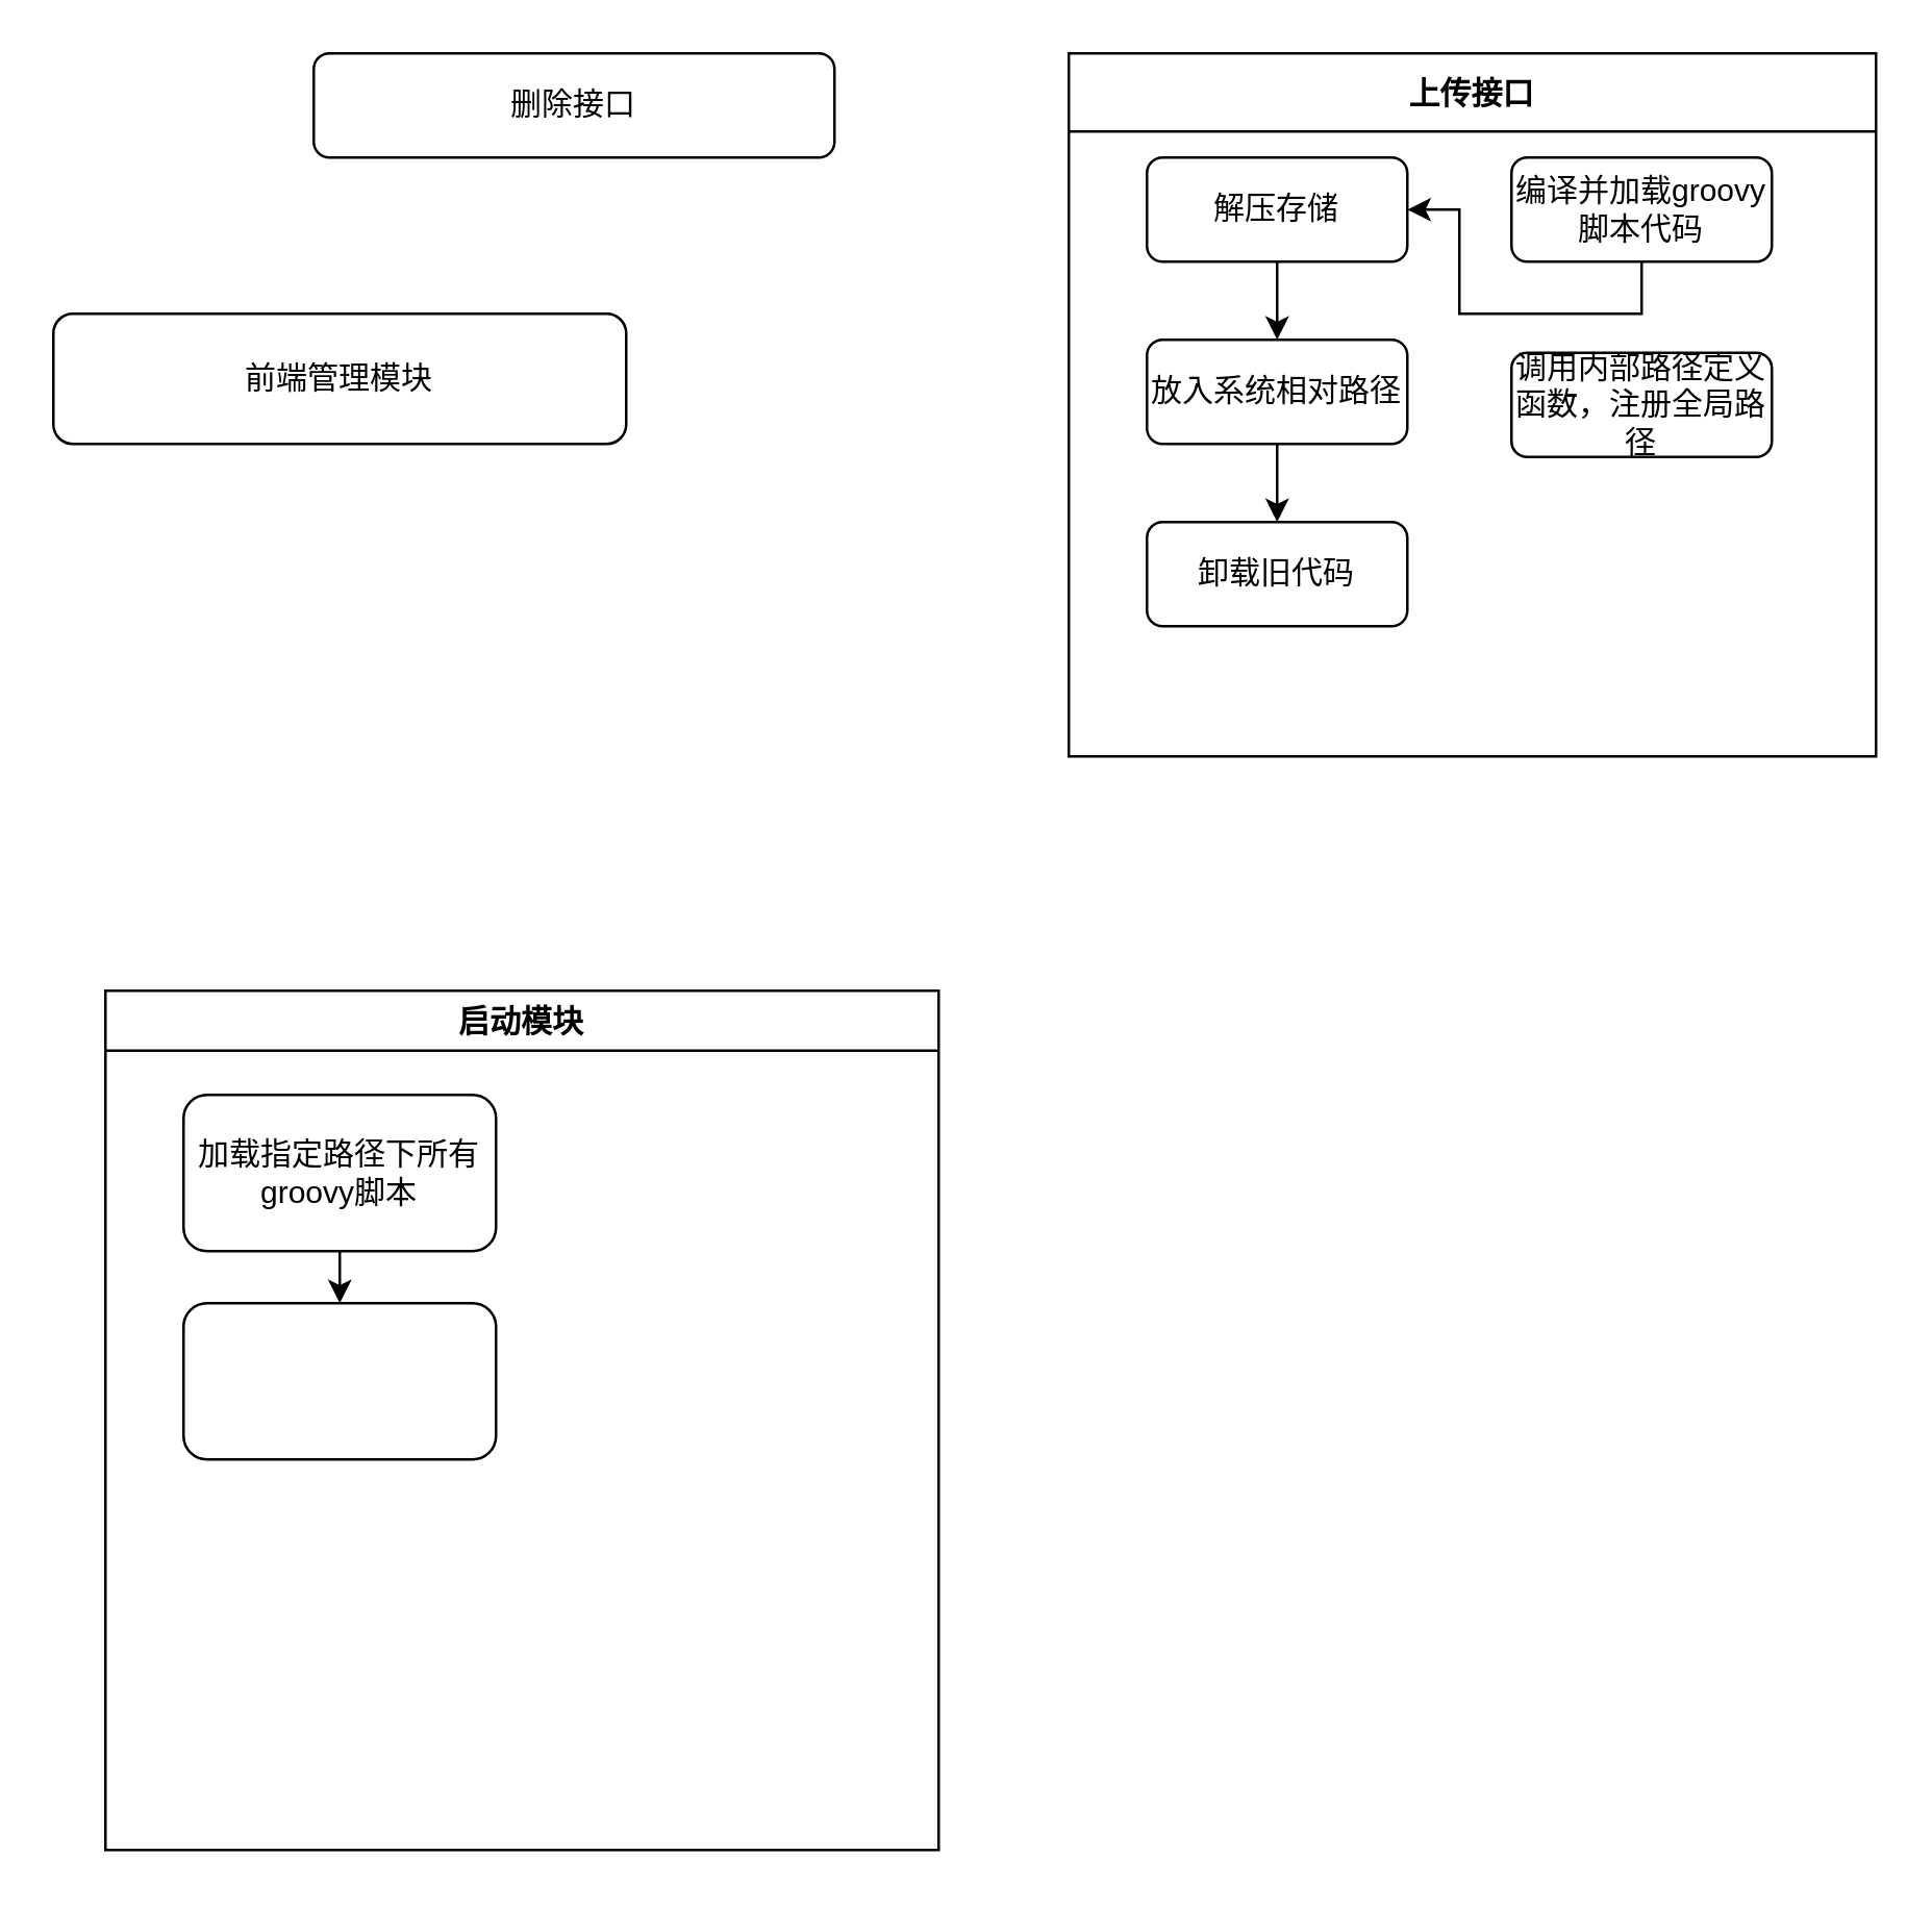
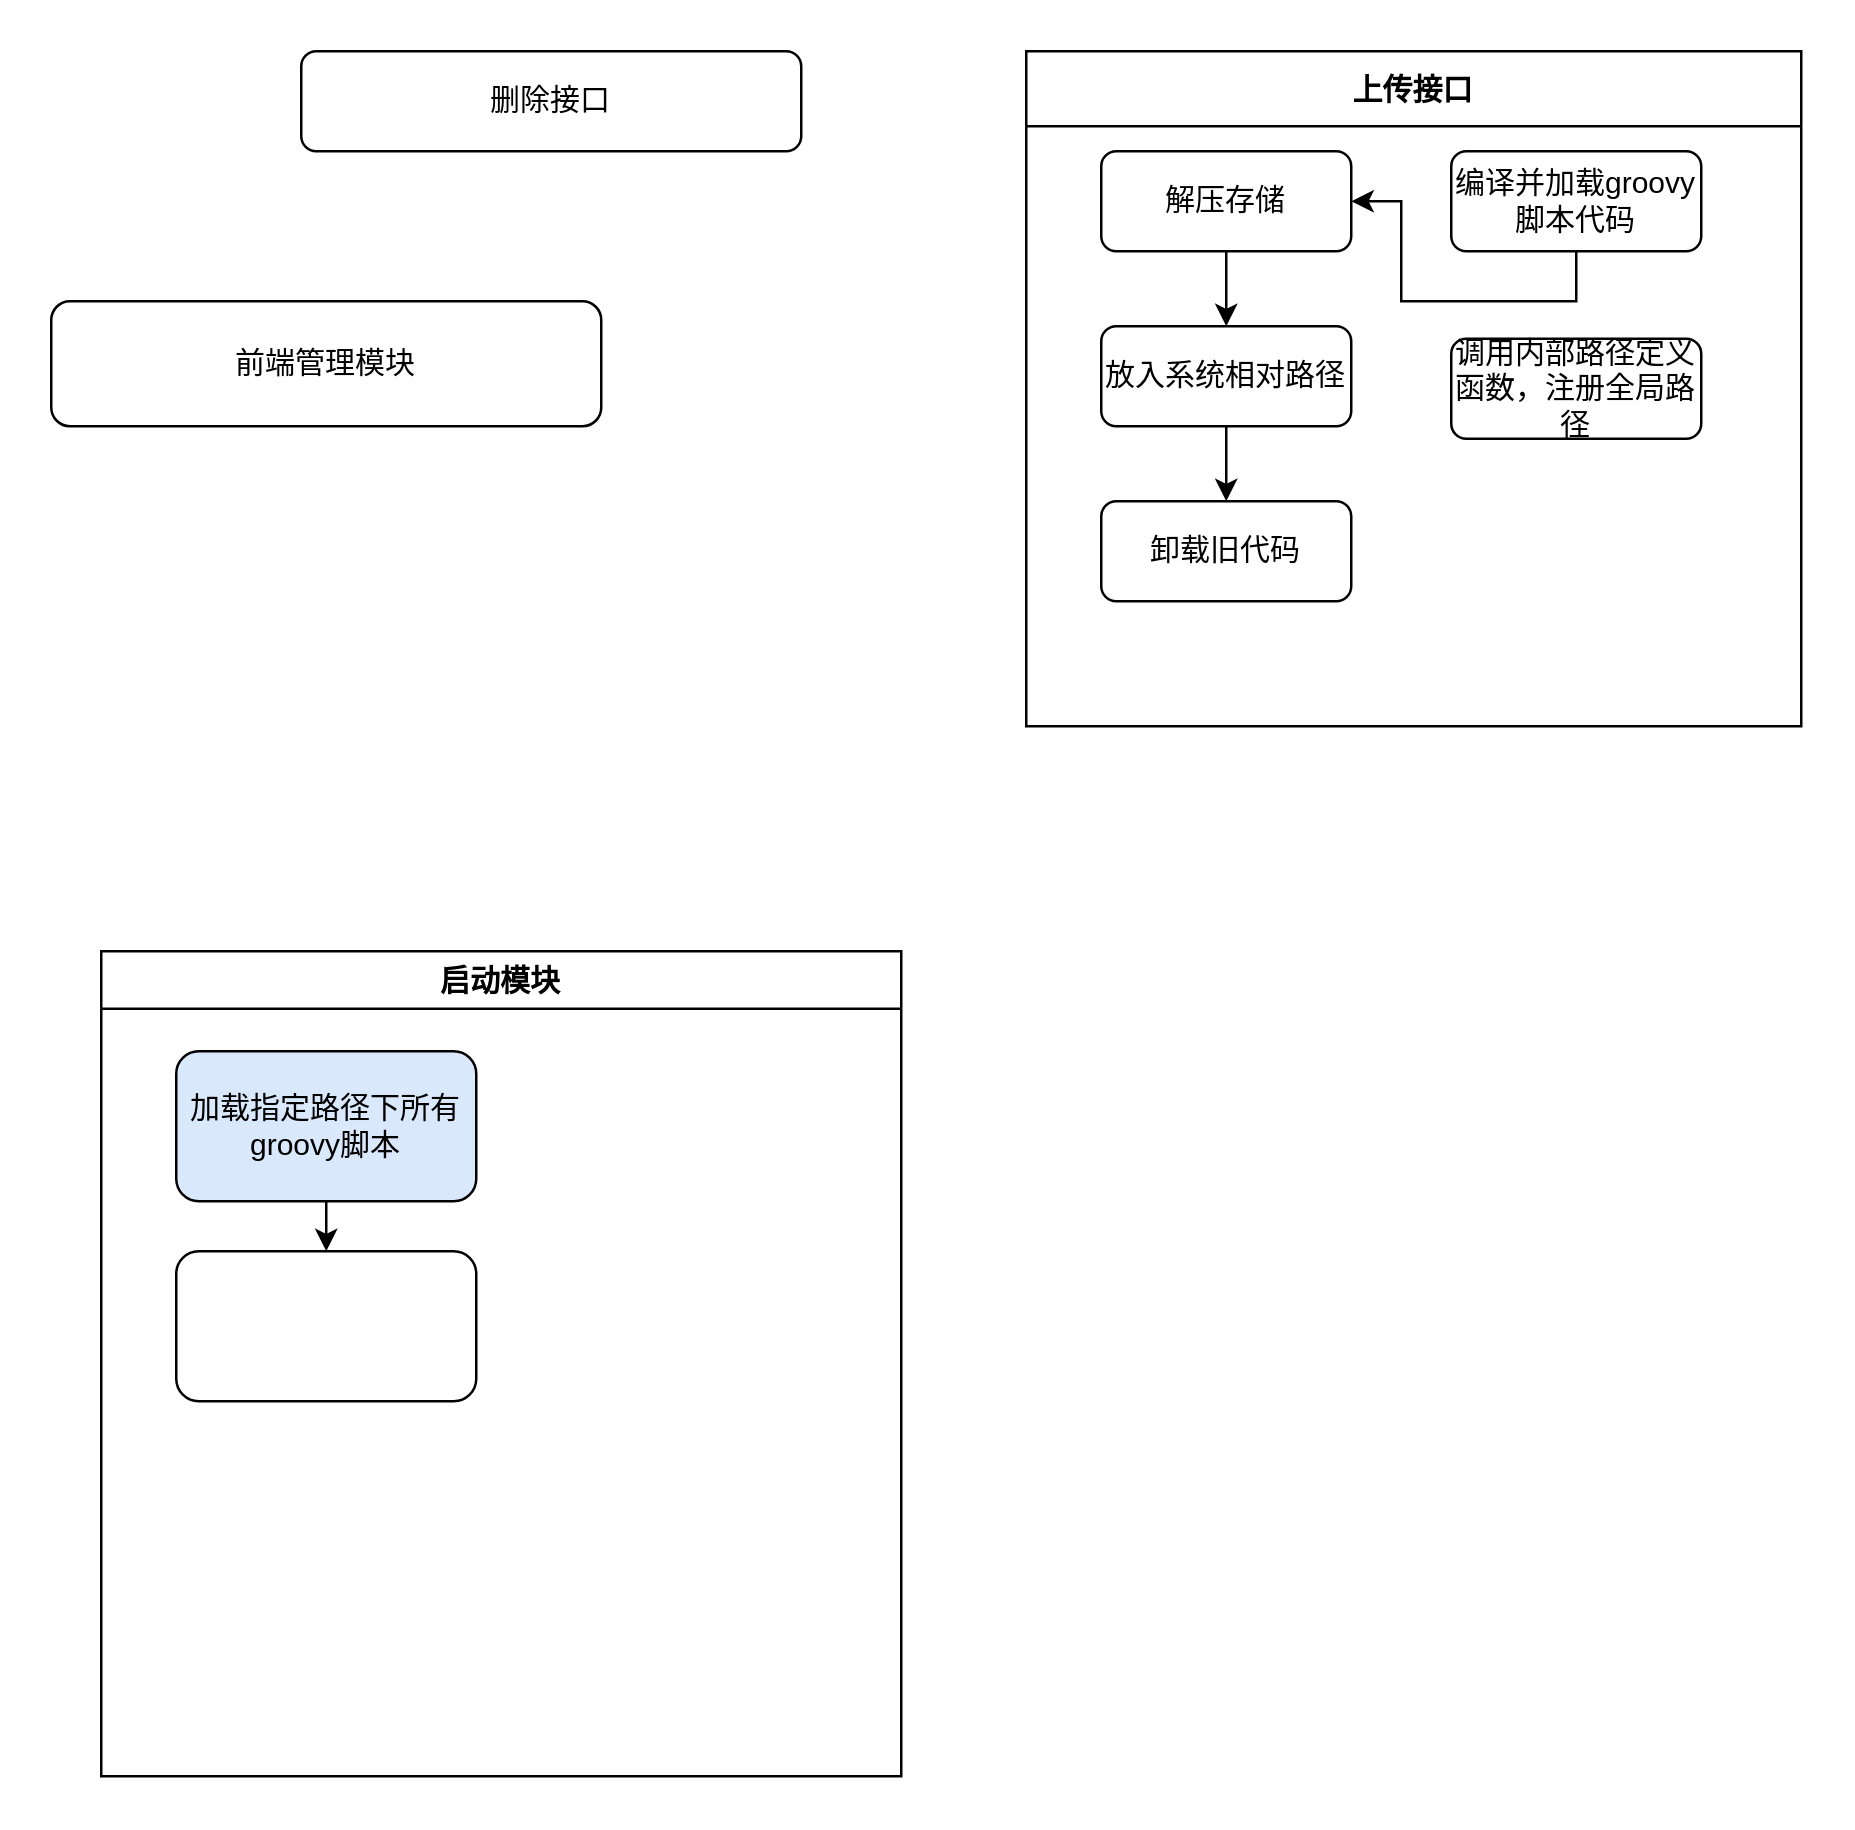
  <mxCell id="0" />
  <mxCell id="1" parent="0" />
  <mxCell id="2" value="前端管理模块" style="rounded=1;whiteSpace=wrap;html=1;" vertex="1" parent="1"><mxGeometry x="20" y="120" width="220" height="50" as="geometry" /></mxCell>
  <mxCell id="3" value="删除接口" style="rounded=1;whiteSpace=wrap;html=1;" vertex="1" parent="1"><mxGeometry x="120" y="20" width="200" height="40" as="geometry" /></mxCell>
  <mxCell id="4" value="上传接口" style="swimlane;startSize=30;" vertex="1" parent="1"><mxGeometry x="410" y="20" width="310" height="270" as="geometry"><mxRectangle x="290" y="170" width="50" height="40" as="alternateBounds" /></mxGeometry></mxCell>
  <mxCell id="5" style="edgeStyle=orthogonalEdgeStyle;rounded=0;orthogonalLoop=1;jettySize=auto;html=1;exitX=0.5;exitY=1;exitDx=0;exitDy=0;entryX=0.5;entryY=0;entryDx=0;entryDy=0;" edge="1" parent="4" source="6" target="8"><mxGeometry relative="1" as="geometry" /></mxCell>
  <mxCell id="6" value="解压存储" style="rounded=1;whiteSpace=wrap;html=1;" vertex="1" parent="4"><mxGeometry x="30" y="40" width="100" height="40" as="geometry" /></mxCell>
  <mxCell id="7" style="edgeStyle=orthogonalEdgeStyle;rounded=0;orthogonalLoop=1;jettySize=auto;html=1;exitX=0.5;exitY=1;exitDx=0;exitDy=0;entryX=0.5;entryY=0;entryDx=0;entryDy=0;" edge="1" parent="4" source="8" target="12"><mxGeometry relative="1" as="geometry" /></mxCell>
  <mxCell id="8" value="放入系统相对路径" style="rounded=1;whiteSpace=wrap;html=1;" vertex="1" parent="4"><mxGeometry x="30" y="110" width="100" height="40" as="geometry" /></mxCell>
  <mxCell id="9" style="edgeStyle=orthogonalEdgeStyle;rounded=0;orthogonalLoop=1;jettySize=auto;html=1;exitX=0.5;exitY=1;exitDx=0;exitDy=0;" edge="1" parent="4" source="10" target="6"><mxGeometry relative="1" as="geometry" /></mxCell>
  <mxCell id="10" value="编译并加载groovy脚本代码" style="rounded=1;whiteSpace=wrap;html=1;" vertex="1" parent="4"><mxGeometry x="170" y="40" width="100" height="40" as="geometry" /></mxCell>
  <mxCell id="11" value="调用内部路径定义函数，注册全局路径" style="rounded=1;whiteSpace=wrap;html=1;" vertex="1" parent="4"><mxGeometry x="170" y="115" width="100" height="40" as="geometry" /></mxCell>
  <mxCell id="12" value="卸载旧代码" style="rounded=1;whiteSpace=wrap;html=1;" vertex="1" parent="4"><mxGeometry x="30" y="180" width="100" height="40" as="geometry" /></mxCell>
  <mxCell id="13" value="启动模块" style="swimlane;" vertex="1" parent="1"><mxGeometry x="40" y="380" width="320" height="330" as="geometry" /></mxCell>
  <mxCell id="14" style="edgeStyle=orthogonalEdgeStyle;rounded=0;orthogonalLoop=1;jettySize=auto;html=1;exitX=0.5;exitY=1;exitDx=0;exitDy=0;entryX=0.5;entryY=0;entryDx=0;entryDy=0;" edge="1" parent="13" source="15" target="16"><mxGeometry relative="1" as="geometry" /></mxCell>
- <mxCell id="15" value="加载指定路径下所有groovy脚本" style="rounded=1;whiteSpace=wrap;html=1;" vertex="1" parent="13"><mxGeometry x="30" y="40" width="120" height="60" as="geometry" /></mxCell>
+ <mxCell id="15" value="加载指定路径下所有groovy脚本" style="rounded=1;whiteSpace=wrap;html=1;fillColor=#dae8fc;" vertex="1" parent="13"><mxGeometry x="30" y="40" width="120" height="60" as="geometry" /></mxCell>
  <mxCell id="16" value="" style="rounded=1;whiteSpace=wrap;html=1;" vertex="1" parent="13"><mxGeometry x="30" y="120" width="120" height="60" as="geometry" /></mxCell>
